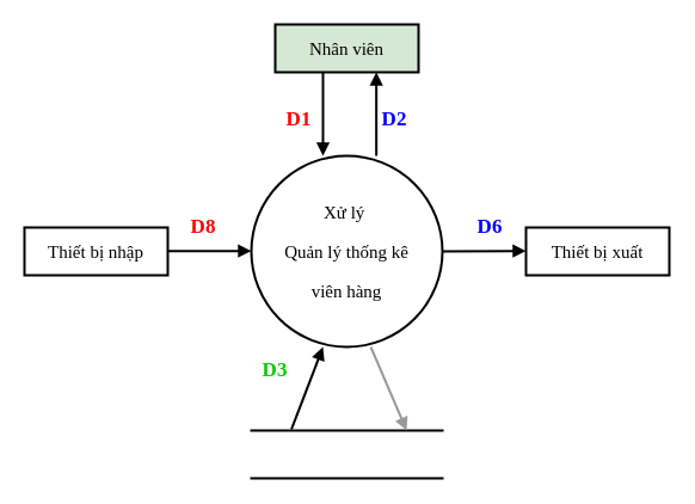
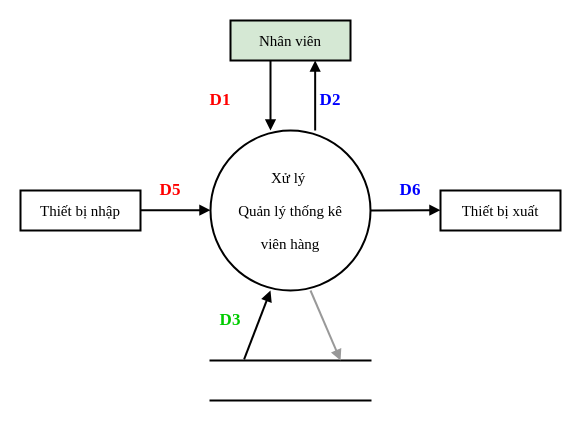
  <mxCell id="0" />
  <mxCell id="1" parent="0" />
  <mxCell id="2" value="&lt;pre style=&quot;font-size: 15px&quot;&gt;&lt;font face=&quot;Times New Roman&quot; style=&quot;font-size: 15px&quot;&gt;Thiết bị nhập&lt;/font&gt;&lt;/pre&gt;" style="rounded=0;whiteSpace=wrap;html=1;strokeWidth=2;fontSize=15;" vertex="1" parent="1"><mxGeometry x="20" y="190" width="120" height="40" as="geometry" /></mxCell>
  <mxCell id="3" value="&lt;pre style=&quot;font-size: 15px&quot;&gt;&lt;font face=&quot;Times New Roman&quot;&gt;Thiết bị xuất&lt;/font&gt;&lt;/pre&gt;" style="rounded=0;whiteSpace=wrap;html=1;strokeWidth=2;" vertex="1" parent="1"><mxGeometry x="440" y="190" width="120" height="40" as="geometry" /></mxCell>
  <mxCell id="4" value="&lt;pre style=&quot;font-size: 15px&quot;&gt;&lt;font face=&quot;Times New Roman&quot;&gt;Nhân viên&lt;/font&gt;&lt;/pre&gt;" style="rounded=0;whiteSpace=wrap;html=1;strokeWidth=2;fillColor=#d5e8d4;" vertex="1" parent="1"><mxGeometry x="230" y="20" width="120" height="40" as="geometry" /></mxCell>
  <mxCell id="5" value="&lt;pre style=&quot;font-size: 15px&quot;&gt;&lt;font face=&quot;Times New Roman&quot;&gt;Xử lý &lt;/font&gt;&lt;/pre&gt;&lt;pre style=&quot;font-size: 15px&quot;&gt;&lt;font face=&quot;Times New Roman&quot;&gt;Quản lý thống kê&lt;/font&gt;&lt;/pre&gt;&lt;pre style=&quot;font-size: 15px&quot;&gt;&lt;font face=&quot;Times New Roman&quot;&gt;viên hàng&lt;/font&gt;&lt;/pre&gt;" style="strokeWidth=2;html=1;shape=mxgraph.flowchart.start_1;whiteSpace=wrap;fontSize=15;" vertex="1" parent="1"><mxGeometry x="210" y="130" width="160" height="160" as="geometry" /></mxCell>
  <mxCell id="6" value="" style="endArrow=block;endFill=1;endSize=6;html=1;strokeWidth=2;" edge="1" parent="1"><mxGeometry width="100" relative="1" as="geometry"><mxPoint x="140" y="209.66" as="sourcePoint" /><mxPoint x="210" y="209.66" as="targetPoint" /></mxGeometry></mxCell>
  <mxCell id="7" value="" style="endArrow=block;endFill=1;endSize=6;html=1;strokeWidth=2;" edge="1" parent="1"><mxGeometry width="100" relative="1" as="geometry"><mxPoint x="370" y="209.9" as="sourcePoint" /><mxPoint x="440" y="209.66" as="targetPoint" /></mxGeometry></mxCell>
  <mxCell id="8" value="" style="endArrow=block;endFill=1;endSize=6;html=1;strokeWidth=2;" edge="1" parent="1"><mxGeometry width="100" relative="1" as="geometry"><mxPoint x="270" y="60" as="sourcePoint" /><mxPoint x="270" y="130" as="targetPoint" /></mxGeometry></mxCell>
  <mxCell id="9" value="" style="endArrow=block;endFill=1;endSize=6;html=1;strokeWidth=2;" edge="1" parent="1"><mxGeometry width="100" relative="1" as="geometry"><mxPoint x="314.66" y="130" as="sourcePoint" /><mxPoint x="314.66" y="60" as="targetPoint" /></mxGeometry></mxCell>
  <mxCell id="10" value="" style="html=1;dashed=0;whitespace=wrap;shape=partialRectangle;right=0;left=0;strokeWidth=2;" vertex="1" parent="1"><mxGeometry x="210" y="360" width="160" height="40" as="geometry" /></mxCell>
  <mxCell id="11" value="" style="endArrow=block;endFill=1;endSize=6;html=1;exitX=0.21;exitY=-0.026;exitDx=0;exitDy=0;exitPerimeter=0;strokeWidth=2;" edge="1" parent="1" source="10"><mxGeometry width="100" relative="1" as="geometry"><mxPoint x="270" y="360" as="sourcePoint" /><mxPoint x="270" y="290" as="targetPoint" /></mxGeometry></mxCell>
  <mxCell id="12" value="" style="endArrow=block;endFill=1;endSize=6;html=1;entryX=0.813;entryY=0;entryDx=0;entryDy=0;entryPerimeter=0;strokeWidth=2;strokeColor=#999999;" edge="1" parent="1" target="10"><mxGeometry width="100" relative="1" as="geometry"><mxPoint x="310" y="290" as="sourcePoint" /><mxPoint x="310" y="360" as="targetPoint" /></mxGeometry></mxCell>
  <mxCell id="13" value="&lt;font face=&quot;Times New Roman&quot; color=&quot;#0000ff&quot;&gt;&lt;span style=&quot;font-size: 17px&quot;&gt;D6&lt;/span&gt;&lt;/font&gt;" style="text;html=1;strokeColor=none;fillColor=none;align=center;verticalAlign=middle;whiteSpace=wrap;rounded=0;fontSize=16;fontStyle=1" vertex="1" parent="1"><mxGeometry x="390" y="180" width="40" height="20" as="geometry" /></mxCell>
- <mxCell id="14" value="&lt;font face=&quot;Times New Roman&quot; color=&quot;#ff0000&quot;&gt;&lt;span style=&quot;font-size: 17px&quot;&gt;D8&lt;/span&gt;&lt;/font&gt;" style="text;html=1;strokeColor=none;fillColor=none;align=center;verticalAlign=middle;whiteSpace=wrap;rounded=0;fontSize=16;fontStyle=1" vertex="1" parent="1"><mxGeometry x="150" y="180" width="40" height="20" as="geometry" /></mxCell>
- <mxCell id="15" value="&lt;font face=&quot;Times New Roman&quot; color=&quot;#ff0000&quot;&gt;&lt;span style=&quot;font-size: 17px&quot;&gt;D1&lt;/span&gt;&lt;/font&gt;" style="text;html=1;strokeColor=none;fillColor=none;align=center;verticalAlign=middle;whiteSpace=wrap;rounded=0;fontSize=16;fontStyle=1" vertex="1" parent="1"><mxGeometry x="230" y="90" width="40" height="20" as="geometry" /></mxCell>
+ <mxCell id="14" value="&lt;font face=&quot;Times New Roman&quot; color=&quot;#ff0000&quot;&gt;&lt;span style=&quot;font-size: 17px&quot;&gt;D5&lt;/span&gt;&lt;/font&gt;" style="text;html=1;strokeColor=none;fillColor=none;align=center;verticalAlign=middle;whiteSpace=wrap;rounded=0;fontSize=16;fontStyle=1" vertex="1" parent="1"><mxGeometry x="150" y="180" width="40" height="20" as="geometry" /></mxCell>
+ <mxCell id="15" value="&lt;font face=&quot;Times New Roman&quot; color=&quot;#ff0000&quot;&gt;&lt;span style=&quot;font-size: 17px&quot;&gt;D1&lt;/span&gt;&lt;/font&gt;" style="text;html=1;strokeColor=none;fillColor=none;align=center;verticalAlign=middle;whiteSpace=wrap;rounded=0;fontSize=16;fontStyle=1" vertex="1" parent="1"><mxGeometry x="200" y="90" width="40" height="20" as="geometry" /></mxCell>
  <mxCell id="16" value="&lt;font face=&quot;Times New Roman&quot; color=&quot;#0000ff&quot;&gt;&lt;span style=&quot;font-size: 17px&quot;&gt;D2&lt;/span&gt;&lt;/font&gt;" style="text;html=1;strokeColor=none;fillColor=none;align=center;verticalAlign=middle;whiteSpace=wrap;rounded=0;fontSize=16;fontStyle=1" vertex="1" parent="1"><mxGeometry x="310" y="90" width="40" height="20" as="geometry" /></mxCell>
- <mxCell id="17" value="&lt;font face=&quot;Times New Roman&quot; color=&quot;#00cc00&quot;&gt;&lt;span style=&quot;font-size: 17px&quot;&gt;D3&lt;/span&gt;&lt;/font&gt;" style="text;html=1;strokeColor=none;fillColor=none;align=center;verticalAlign=middle;whiteSpace=wrap;rounded=0;fontSize=16;fontStyle=1" vertex="1" parent="1"><mxGeometry x="210" y="300" width="40" height="20" as="geometry" /></mxCell>
+ <mxCell id="17" value="&lt;font face=&quot;Times New Roman&quot; color=&quot;#00cc00&quot;&gt;&lt;span style=&quot;font-size: 17px&quot;&gt;D3&lt;/span&gt;&lt;/font&gt;" style="text;html=1;strokeColor=none;fillColor=none;align=center;verticalAlign=middle;whiteSpace=wrap;rounded=0;fontSize=16;fontStyle=1" vertex="1" parent="1"><mxGeometry x="210" y="310" width="40" height="20" as="geometry" /></mxCell>
